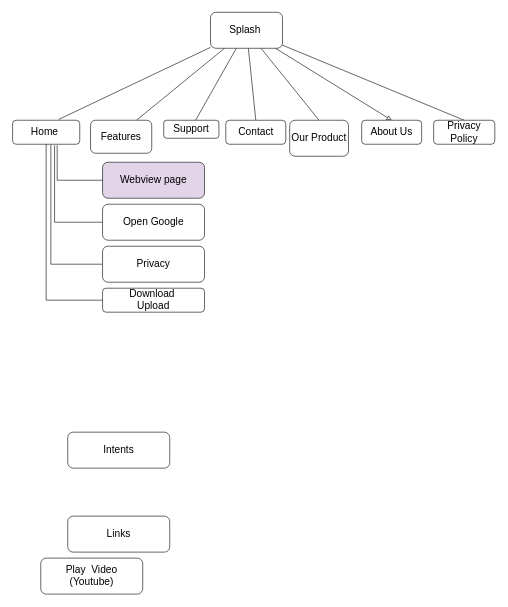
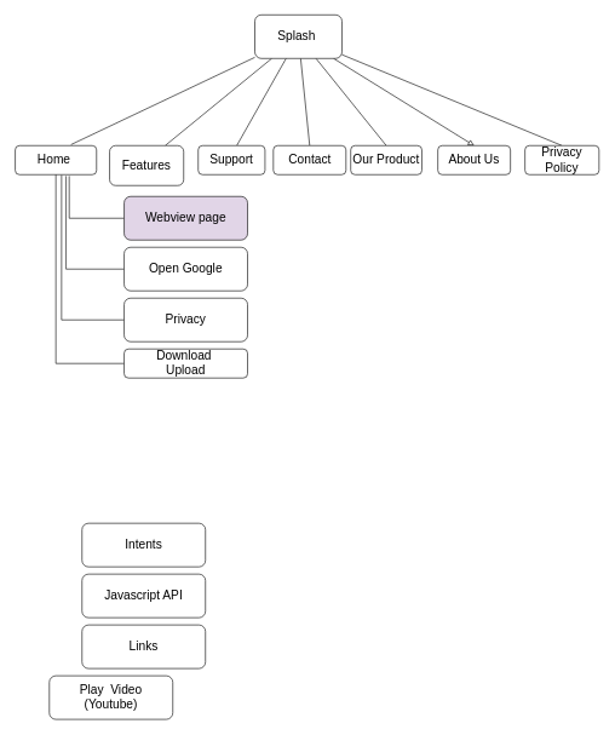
  <mxCell id="0" />
  <mxCell id="1" parent="0" />
  <mxCell id="2" style="rounded=0;orthogonalLoop=1;jettySize=auto;html=1;entryX=0.687;entryY=-0.035;entryDx=0;entryDy=0;entryPerimeter=0;endArrow=none;endFill=0;fontSize=17;" parent="1" source="9" target="10" edge="1"><mxGeometry relative="1" as="geometry" /></mxCell>
  <mxCell id="3" style="edgeStyle=none;rounded=0;orthogonalLoop=1;jettySize=auto;html=1;entryX=0.75;entryY=0;entryDx=0;entryDy=0;endArrow=none;endFill=0;fontSize=17;" parent="1" source="9" target="11" edge="1"><mxGeometry relative="1" as="geometry" /></mxCell>
  <mxCell id="4" style="edgeStyle=none;rounded=0;orthogonalLoop=1;jettySize=auto;html=1;entryX=0.578;entryY=-0.004;entryDx=0;entryDy=0;entryPerimeter=0;endArrow=none;endFill=0;fontSize=17;" parent="1" source="9" target="12" edge="1"><mxGeometry relative="1" as="geometry" /></mxCell>
  <mxCell id="5" style="edgeStyle=none;rounded=0;orthogonalLoop=1;jettySize=auto;html=1;entryX=0.5;entryY=0;entryDx=0;entryDy=0;endArrow=none;endFill=0;fontSize=17;" parent="1" source="9" target="13" edge="1"><mxGeometry relative="1" as="geometry" /></mxCell>
  <mxCell id="6" style="edgeStyle=none;rounded=0;orthogonalLoop=1;jettySize=auto;html=1;entryX=0.5;entryY=0;entryDx=0;entryDy=0;endArrow=block;endFill=0;fontSize=17;" parent="1" source="9" target="14" edge="1"><mxGeometry relative="1" as="geometry" /></mxCell>
  <mxCell id="7" style="edgeStyle=none;rounded=0;orthogonalLoop=1;jettySize=auto;html=1;entryX=0.5;entryY=0;entryDx=0;entryDy=0;endArrow=none;endFill=0;fontSize=17;" parent="1" source="9" target="15" edge="1"><mxGeometry relative="1" as="geometry" /></mxCell>
  <mxCell id="8" style="rounded=0;orthogonalLoop=1;jettySize=auto;html=1;entryX=0.5;entryY=0;entryDx=0;entryDy=0;fontSize=17;endArrow=none;endFill=0;" edge="1" parent="1" source="9" target="28"><mxGeometry relative="1" as="geometry" /></mxCell>
  <mxCell id="9" value="Splash&amp;nbsp;" style="rounded=1;whiteSpace=wrap;html=1;fontSize=17;" parent="1" vertex="1"><mxGeometry x="350" y="20" width="120" height="60" as="geometry" /></mxCell>
  <mxCell id="10" value="Home&amp;nbsp;" style="rounded=1;whiteSpace=wrap;html=1;fontSize=17;" parent="1" vertex="1"><mxGeometry x="20" y="200" width="112" height="40" as="geometry" /></mxCell>
  <mxCell id="11" value="Features" style="rounded=1;whiteSpace=wrap;html=1;fontSize=17;" parent="1" vertex="1"><mxGeometry x="150" y="200" width="102" height="55" as="geometry" /></mxCell>
- <mxCell id="12" value="Support" style="rounded=1;whiteSpace=wrap;html=1;fontSize=17;" parent="1" vertex="1"><mxGeometry x="272" y="200" width="92" height="30" as="geometry" /></mxCell>
- <mxCell id="13" value="Our Product" style="rounded=1;whiteSpace=wrap;html=1;fontSize=17;" parent="1" vertex="1"><mxGeometry x="482" y="200" width="98" height="60" as="geometry" /></mxCell>
+ <mxCell id="12" value="Support" style="rounded=1;whiteSpace=wrap;html=1;fontSize=17;" parent="1" vertex="1"><mxGeometry x="272" y="200" width="92" height="40" as="geometry" /></mxCell>
+ <mxCell id="13" value="Our Product" style="rounded=1;whiteSpace=wrap;html=1;fontSize=17;" parent="1" vertex="1"><mxGeometry x="482" y="200" width="98" height="40" as="geometry" /></mxCell>
  <mxCell id="14" value="About Us" style="rounded=1;whiteSpace=wrap;html=1;fontSize=17;" parent="1" vertex="1"><mxGeometry x="602" y="200" width="100" height="40" as="geometry" /></mxCell>
  <mxCell id="15" value="Privacy Policy" style="rounded=1;whiteSpace=wrap;html=1;fontSize=17;" parent="1" vertex="1"><mxGeometry x="722" y="200" width="102" height="40" as="geometry" /></mxCell>
  <mxCell id="16" style="edgeStyle=orthogonalEdgeStyle;rounded=0;orthogonalLoop=1;jettySize=auto;html=1;entryX=0.664;entryY=1.047;entryDx=0;entryDy=0;entryPerimeter=0;fontSize=17;endArrow=none;endFill=0;" parent="1" source="17" target="10" edge="1"><mxGeometry relative="1" as="geometry" /></mxCell>
  <mxCell id="17" value="Webview page" style="rounded=1;whiteSpace=wrap;html=1;fontSize=17;fillColor=#e1d5e7;" parent="1" vertex="1"><mxGeometry x="170" y="270" width="170" height="60" as="geometry" /></mxCell>
  <mxCell id="18" style="edgeStyle=orthogonalEdgeStyle;rounded=0;orthogonalLoop=1;jettySize=auto;html=1;entryX=0.625;entryY=1.047;entryDx=0;entryDy=0;entryPerimeter=0;endArrow=none;endFill=0;fontSize=17;" parent="1" source="19" target="10" edge="1"><mxGeometry relative="1" as="geometry" /></mxCell>
  <mxCell id="19" value="Open Google" style="rounded=1;whiteSpace=wrap;html=1;fontSize=17;" parent="1" vertex="1"><mxGeometry x="170" y="340" width="170" height="60" as="geometry" /></mxCell>
  <mxCell id="20" style="edgeStyle=orthogonalEdgeStyle;rounded=0;orthogonalLoop=1;jettySize=auto;html=1;entryX=0.5;entryY=1;entryDx=0;entryDy=0;endArrow=none;endFill=0;fontSize=17;" parent="1" source="21" target="10" edge="1"><mxGeometry relative="1" as="geometry" /></mxCell>
  <mxCell id="21" value="Download&amp;nbsp;&lt;br style=&quot;font-size: 17px;&quot;&gt;Upload" style="rounded=1;whiteSpace=wrap;html=1;fontSize=17;" parent="1" vertex="1"><mxGeometry x="170" y="480" width="170" height="40" as="geometry" /></mxCell>
  <mxCell id="22" value="Play&amp;nbsp; Video&lt;br style=&quot;font-size: 17px;&quot;&gt;(Youtube)" style="rounded=1;whiteSpace=wrap;html=1;fontSize=17;" parent="1" vertex="1"><mxGeometry x="67" y="930" width="170" height="60" as="geometry" /></mxCell>
  <mxCell id="23" style="edgeStyle=orthogonalEdgeStyle;rounded=0;orthogonalLoop=1;jettySize=auto;html=1;entryX=0.57;entryY=1.016;entryDx=0;entryDy=0;entryPerimeter=0;endArrow=none;endFill=0;fontSize=17;" parent="1" source="24" target="10" edge="1"><mxGeometry relative="1" as="geometry" /></mxCell>
  <mxCell id="24" value="Privacy" style="rounded=1;whiteSpace=wrap;html=1;fontSize=17;" parent="1" vertex="1"><mxGeometry x="170" y="410" width="170" height="60" as="geometry" /></mxCell>
  <mxCell id="25" value="Intents" style="rounded=1;whiteSpace=wrap;html=1;fontSize=17;" parent="1" vertex="1"><mxGeometry x="112" y="720" width="170" height="60" as="geometry" /></mxCell>
  <mxCell id="26" value="Links" style="rounded=1;whiteSpace=wrap;html=1;fontSize=17;" parent="1" vertex="1"><mxGeometry x="112" y="860" width="170" height="60" as="geometry" /></mxCell>
+ <mxCell id="27" value="Javascript API" style="rounded=1;whiteSpace=wrap;html=1;fontSize=17;" parent="1" vertex="1"><mxGeometry x="112" y="790" width="170" height="60" as="geometry" /></mxCell>
  <mxCell id="28" value="Contact" style="rounded=1;whiteSpace=wrap;html=1;fontSize=17;" vertex="1" parent="1"><mxGeometry x="375.5" y="200" width="100" height="40" as="geometry" /></mxCell>
